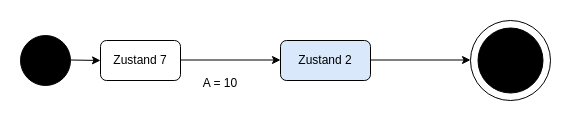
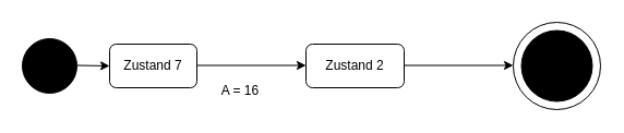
  <mxCell id="0" />
  <mxCell id="1" parent="0" />
  <mxCell id="2" value="" style="ellipse;whiteSpace=wrap;html=1;aspect=fixed;fillColor=#000000;" vertex="1" parent="1"><mxGeometry x="20" y="35" width="50" height="50" as="geometry" /></mxCell>
  <mxCell id="3" value="" style="endArrow=classic;html=1;" edge="1" parent="1"><mxGeometry relative="1" as="geometry"><mxPoint x="70" y="59.5" as="sourcePoint" /><mxPoint x="100" y="60" as="targetPoint" /></mxGeometry></mxCell>
  <mxCell id="4" value="Zustand 7" style="rounded=1;whiteSpace=wrap;html=1;fillColor=#FFFFFF;" vertex="1" parent="1"><mxGeometry x="100" y="40" width="80" height="40" as="geometry" /></mxCell>
  <mxCell id="5" value="" style="endArrow=classic;html=1;" edge="1" parent="1"><mxGeometry relative="1" as="geometry"><mxPoint x="370" y="59.5" as="sourcePoint" /><mxPoint x="470" y="59.5" as="targetPoint" /></mxGeometry></mxCell>
  <mxCell id="6" value="" style="ellipse;whiteSpace=wrap;html=1;aspect=fixed;fillColor=#FFFFFF;" vertex="1" parent="1"><mxGeometry x="470" y="20" width="80" height="80" as="geometry" /></mxCell>
  <mxCell id="7" value="" style="ellipse;whiteSpace=wrap;html=1;aspect=fixed;fillColor=#000000;" vertex="1" parent="1"><mxGeometry x="477.5" y="27.5" width="65" height="65" as="geometry" /></mxCell>
  <mxCell id="8" value="" style="endArrow=classic;html=1;" edge="1" parent="1"><mxGeometry relative="1" as="geometry"><mxPoint x="180" y="59.5" as="sourcePoint" /><mxPoint x="280" y="59.5" as="targetPoint" /></mxGeometry></mxCell>
- <mxCell id="9" value="Zustand 2" style="rounded=1;whiteSpace=wrap;html=1;fillColor=#dae8fc;" vertex="1" parent="1"><mxGeometry x="280" y="40" width="90" height="40" as="geometry" /></mxCell>
- <mxCell id="10" value="A = 10" style="text;html=1;strokeColor=none;fillColor=none;align=center;verticalAlign=middle;whiteSpace=wrap;rounded=0;" vertex="1" parent="1"><mxGeometry x="200" y="72.5" width="40" height="20" as="geometry" /></mxCell>
+ <mxCell id="9" value="Zustand 2" style="rounded=1;whiteSpace=wrap;html=1;fillColor=#FFFFFF;" vertex="1" parent="1"><mxGeometry x="280" y="40" width="90" height="40" as="geometry" /></mxCell>
+ <mxCell id="10" value="A = 16" style="text;html=1;strokeColor=none;fillColor=none;align=center;verticalAlign=middle;whiteSpace=wrap;rounded=0;" vertex="1" parent="1"><mxGeometry x="200" y="72.5" width="40" height="20" as="geometry" /></mxCell>
